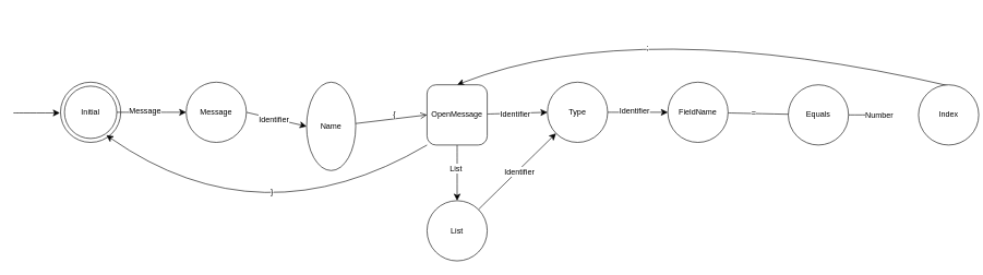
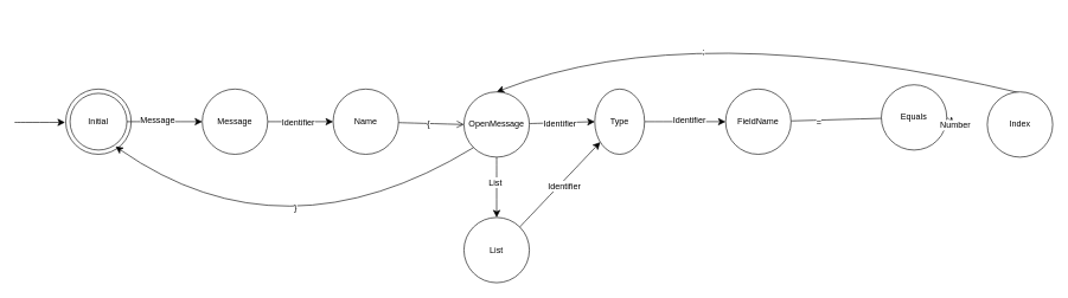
  <mxCell id="0" />
  <mxCell id="1" parent="0" />
  <mxCell id="2" value="" style="group" vertex="1" connectable="0" parent="1"><mxGeometry x="92" y="125" width="92" height="92" as="geometry" /></mxCell>
  <mxCell id="3" value="" style="ellipse;whiteSpace=wrap;html=1;aspect=fixed;" vertex="1" parent="2"><mxGeometry width="92" height="92" as="geometry" /></mxCell>
  <mxCell id="4" value="Initial" style="ellipse;whiteSpace=wrap;html=1;aspect=fixed;" vertex="1" parent="2"><mxGeometry x="6" y="6" width="80" height="80" as="geometry" /></mxCell>
  <mxCell id="5" style="edgeStyle=none;curved=1;rounded=0;orthogonalLoop=1;jettySize=auto;html=1;exitX=1;exitY=0.5;exitDx=0;exitDy=0;entryX=0;entryY=0.5;entryDx=0;entryDy=0;fontSize=12;startSize=8;endSize=8;" edge="1" parent="1" source="7" target="14"><mxGeometry relative="1" as="geometry" /></mxCell>
  <mxCell id="6" value="Identifier" style="edgeLabel;html=1;align=center;verticalAlign=middle;resizable=0;points=[];fontSize=12;" vertex="1" connectable="0" parent="5"><mxGeometry y="-3" relative="1" as="geometry"><mxPoint x="-4" y="-3" as="offset" /></mxGeometry></mxCell>
  <mxCell id="7" value="Message" style="ellipse;whiteSpace=wrap;html=1;aspect=fixed;" vertex="1" parent="1"><mxGeometry x="284" y="125" width="92" height="92" as="geometry" /></mxCell>
  <mxCell id="8" style="edgeStyle=none;curved=1;rounded=0;orthogonalLoop=1;jettySize=auto;html=1;entryX=0;entryY=0.5;entryDx=0;entryDy=0;fontSize=12;startSize=8;endSize=8;" edge="1" parent="1" source="4" target="7"><mxGeometry relative="1" as="geometry" /></mxCell>
  <mxCell id="9" value="Message" style="edgeLabel;html=1;align=center;verticalAlign=middle;resizable=0;points=[];fontSize=12;" vertex="1" connectable="0" parent="8"><mxGeometry x="-0.2" y="2" relative="1" as="geometry"><mxPoint as="offset" /></mxGeometry></mxCell>
  <mxCell id="10" style="edgeStyle=none;curved=1;rounded=0;orthogonalLoop=1;jettySize=auto;html=1;exitX=0.576;exitY=0.033;exitDx=0;exitDy=0;entryX=0.5;entryY=0;entryDx=0;entryDy=0;fontSize=12;startSize=8;endSize=8;exitPerimeter=0;" edge="1" parent="1" source="28" target="19"><mxGeometry relative="1" as="geometry"><Array as="points"><mxPoint x="976" y="20" /></Array></mxGeometry></mxCell>
  <mxCell id="11" style="edgeStyle=none;curved=1;rounded=0;orthogonalLoop=1;jettySize=auto;html=1;exitX=1;exitY=0.5;exitDx=0;exitDy=0;fontSize=12;startSize=8;endSize=8;" edge="1" parent="1" source="12" target="30"><mxGeometry relative="1" as="geometry" /></mxCell>
- <mxCell id="12" value="Equals" style="ellipse;whiteSpace=wrap;html=1;aspect=fixed;" vertex="1" parent="1"><mxGeometry x="1204" y="129" width="92" height="92" as="geometry" /></mxCell>
+ <mxCell id="12" value="Equals" style="ellipse;whiteSpace=wrap;html=1;aspect=fixed;" vertex="1" parent="1"><mxGeometry x="1239" y="119" width="92" height="92" as="geometry" /></mxCell>
  <mxCell id="13" style="edgeStyle=none;curved=1;rounded=0;orthogonalLoop=1;jettySize=auto;html=1;entryX=0;entryY=0.5;entryDx=0;entryDy=0;fontSize=12;startSize=8;endSize=8;endArrow=open;" edge="1" parent="1" source="14" target="19"><mxGeometry relative="1" as="geometry" /></mxCell>
- <mxCell id="14" value="Name" style="ellipse;whiteSpace=wrap;html=1;aspect=fixed;" vertex="1" parent="1"><mxGeometry x="468" y="125" width="75" height="135" as="geometry" /></mxCell>
+ <mxCell id="14" value="Name" style="ellipse;whiteSpace=wrap;html=1;aspect=fixed;" vertex="1" parent="1"><mxGeometry x="468" y="125" width="92" height="92" as="geometry" /></mxCell>
  <mxCell id="15" style="edgeStyle=none;curved=1;rounded=0;orthogonalLoop=1;jettySize=auto;html=1;exitX=1;exitY=0.5;exitDx=0;exitDy=0;fontSize=12;startSize=8;endSize=8;" edge="1" parent="1" source="16" target="21"><mxGeometry relative="1" as="geometry" /></mxCell>
- <mxCell id="16" value="Type" style="ellipse;whiteSpace=wrap;html=1;aspect=fixed;" vertex="1" parent="1"><mxGeometry x="836" y="125" width="92" height="92" as="geometry" /></mxCell>
+ <mxCell id="16" value="Type" style="ellipse;whiteSpace=wrap;html=1;aspect=fixed;" vertex="1" parent="1"><mxGeometry x="836" y="125" width="70" height="92" as="geometry" /></mxCell>
  <mxCell id="17" style="edgeStyle=none;curved=1;rounded=0;orthogonalLoop=1;jettySize=auto;html=1;entryX=0;entryY=0.5;entryDx=0;entryDy=0;fontSize=12;startSize=8;endSize=8;" edge="1" parent="1" source="19" target="16"><mxGeometry relative="1" as="geometry" /></mxCell>
  <mxCell id="18" style="edgeStyle=none;curved=1;rounded=0;orthogonalLoop=1;jettySize=auto;html=1;exitX=0.5;exitY=1;exitDx=0;exitDy=0;entryX=0.5;entryY=0;entryDx=0;entryDy=0;fontSize=12;startSize=8;endSize=8;" edge="1" parent="1" source="19" target="23"><mxGeometry relative="1" as="geometry" /></mxCell>
- <mxCell id="19" value="OpenMessage" style="whiteSpace=wrap;html=1;aspect=fixed;rounded=1;" vertex="1" parent="1"><mxGeometry x="652" y="129" width="92" height="92" as="geometry" /></mxCell>
+ <mxCell id="19" value="OpenMessage" style="ellipse;whiteSpace=wrap;html=1;aspect=fixed;" vertex="1" parent="1"><mxGeometry x="652" y="129" width="92" height="92" as="geometry" /></mxCell>
  <mxCell id="20" style="edgeStyle=none;curved=1;rounded=0;orthogonalLoop=1;jettySize=auto;html=1;fontSize=12;startSize=8;endSize=8;endArrow=none;" edge="1" parent="1" source="21" target="12"><mxGeometry relative="1" as="geometry" /></mxCell>
  <mxCell id="21" value="FieldName" style="ellipse;whiteSpace=wrap;html=1;aspect=fixed;" vertex="1" parent="1"><mxGeometry x="1020" y="125" width="92" height="92" as="geometry" /></mxCell>
  <mxCell id="22" style="edgeStyle=none;curved=1;rounded=0;orthogonalLoop=1;jettySize=auto;html=1;exitX=1;exitY=0;exitDx=0;exitDy=0;fontSize=12;startSize=8;endSize=8;" edge="1" parent="1" source="23" target="16"><mxGeometry relative="1" as="geometry" /></mxCell>
  <mxCell id="23" value="List" style="ellipse;whiteSpace=wrap;html=1;aspect=fixed;" vertex="1" parent="1"><mxGeometry x="652" y="306" width="92" height="92" as="geometry" /></mxCell>
  <mxCell id="24" style="edgeStyle=none;curved=1;rounded=0;orthogonalLoop=1;jettySize=auto;html=1;exitX=0;exitY=1;exitDx=0;exitDy=0;entryX=0.761;entryY=0.88;entryDx=0;entryDy=0;entryPerimeter=0;fontSize=12;startSize=8;endSize=8;" edge="1" parent="1" source="19" target="3"><mxGeometry relative="1" as="geometry"><Array as="points"><mxPoint x="398" y="371" /></Array></mxGeometry></mxCell>
  <mxCell id="25" value="{" style="edgeLabel;html=1;align=center;verticalAlign=middle;resizable=0;points=[];fontSize=12;" vertex="1" connectable="0" parent="1"><mxGeometry x="599" y="175" as="geometry"><mxPoint x="2" y="-2" as="offset" /></mxGeometry></mxCell>
  <mxCell id="26" value="Identifier" style="edgeLabel;html=1;align=center;verticalAlign=middle;resizable=0;points=[];fontSize=12;" vertex="1" connectable="0" parent="1"><mxGeometry x="786" y="173" as="geometry" /></mxCell>
  <mxCell id="27" value="Identifier" style="edgeLabel;html=1;align=center;verticalAlign=middle;resizable=0;points=[];fontSize=12;" vertex="1" connectable="0" parent="1"><mxGeometry x="968" y="168" as="geometry" /></mxCell>
- <mxCell id="28" value="Index" style="ellipse;whiteSpace=wrap;html=1;aspect=fixed;" vertex="1" parent="1"><mxGeometry x="1403" y="129" width="92" height="92" as="geometry" /></mxCell>
+ <mxCell id="28" value="Index" style="ellipse;whiteSpace=wrap;html=1;aspect=fixed;" vertex="1" parent="1"><mxGeometry x="1388" y="129" width="92" height="92" as="geometry" /></mxCell>
  <mxCell id="29" value="=" style="edgeLabel;html=1;align=center;verticalAlign=middle;resizable=0;points=[];fontSize=12;" vertex="1" connectable="0" parent="1"><mxGeometry x="1151" y="174" as="geometry"><mxPoint x="-1" y="-2" as="offset" /></mxGeometry></mxCell>
  <mxCell id="30" value="Number" style="edgeLabel;html=1;align=center;verticalAlign=middle;resizable=0;points=[];fontSize=12;" vertex="1" connectable="0" parent="1"><mxGeometry x="1342" y="175" as="geometry" /></mxCell>
  <mxCell id="31" value=";" style="edgeLabel;html=1;align=center;verticalAlign=middle;resizable=0;points=[];fontSize=12;" vertex="1" connectable="0" parent="1"><mxGeometry x="988" y="72" as="geometry" /></mxCell>
  <mxCell id="32" value="}" style="edgeLabel;html=1;align=center;verticalAlign=middle;resizable=0;points=[];fontSize=12;" vertex="1" connectable="0" parent="1"><mxGeometry x="414" y="292" as="geometry" /></mxCell>
  <mxCell id="33" value="List" style="edgeLabel;html=1;align=center;verticalAlign=middle;resizable=0;points=[];fontSize=12;" vertex="1" connectable="0" parent="1"><mxGeometry x="707" y="256" as="geometry"><mxPoint x="-12" as="offset" /></mxGeometry></mxCell>
  <mxCell id="34" value="Identifier" style="edgeLabel;html=1;align=center;verticalAlign=middle;resizable=0;points=[];fontSize=12;" vertex="1" connectable="0" parent="1"><mxGeometry x="792" y="261" as="geometry" /></mxCell>
  <mxCell id="35" style="edgeStyle=none;curved=1;rounded=0;orthogonalLoop=1;jettySize=auto;html=1;fontSize=12;startSize=8;endSize=8;" edge="1" parent="1"><mxGeometry relative="1" as="geometry"><mxPoint x="91" y="172" as="targetPoint" /><mxPoint x="20" y="172" as="sourcePoint" /></mxGeometry></mxCell>
